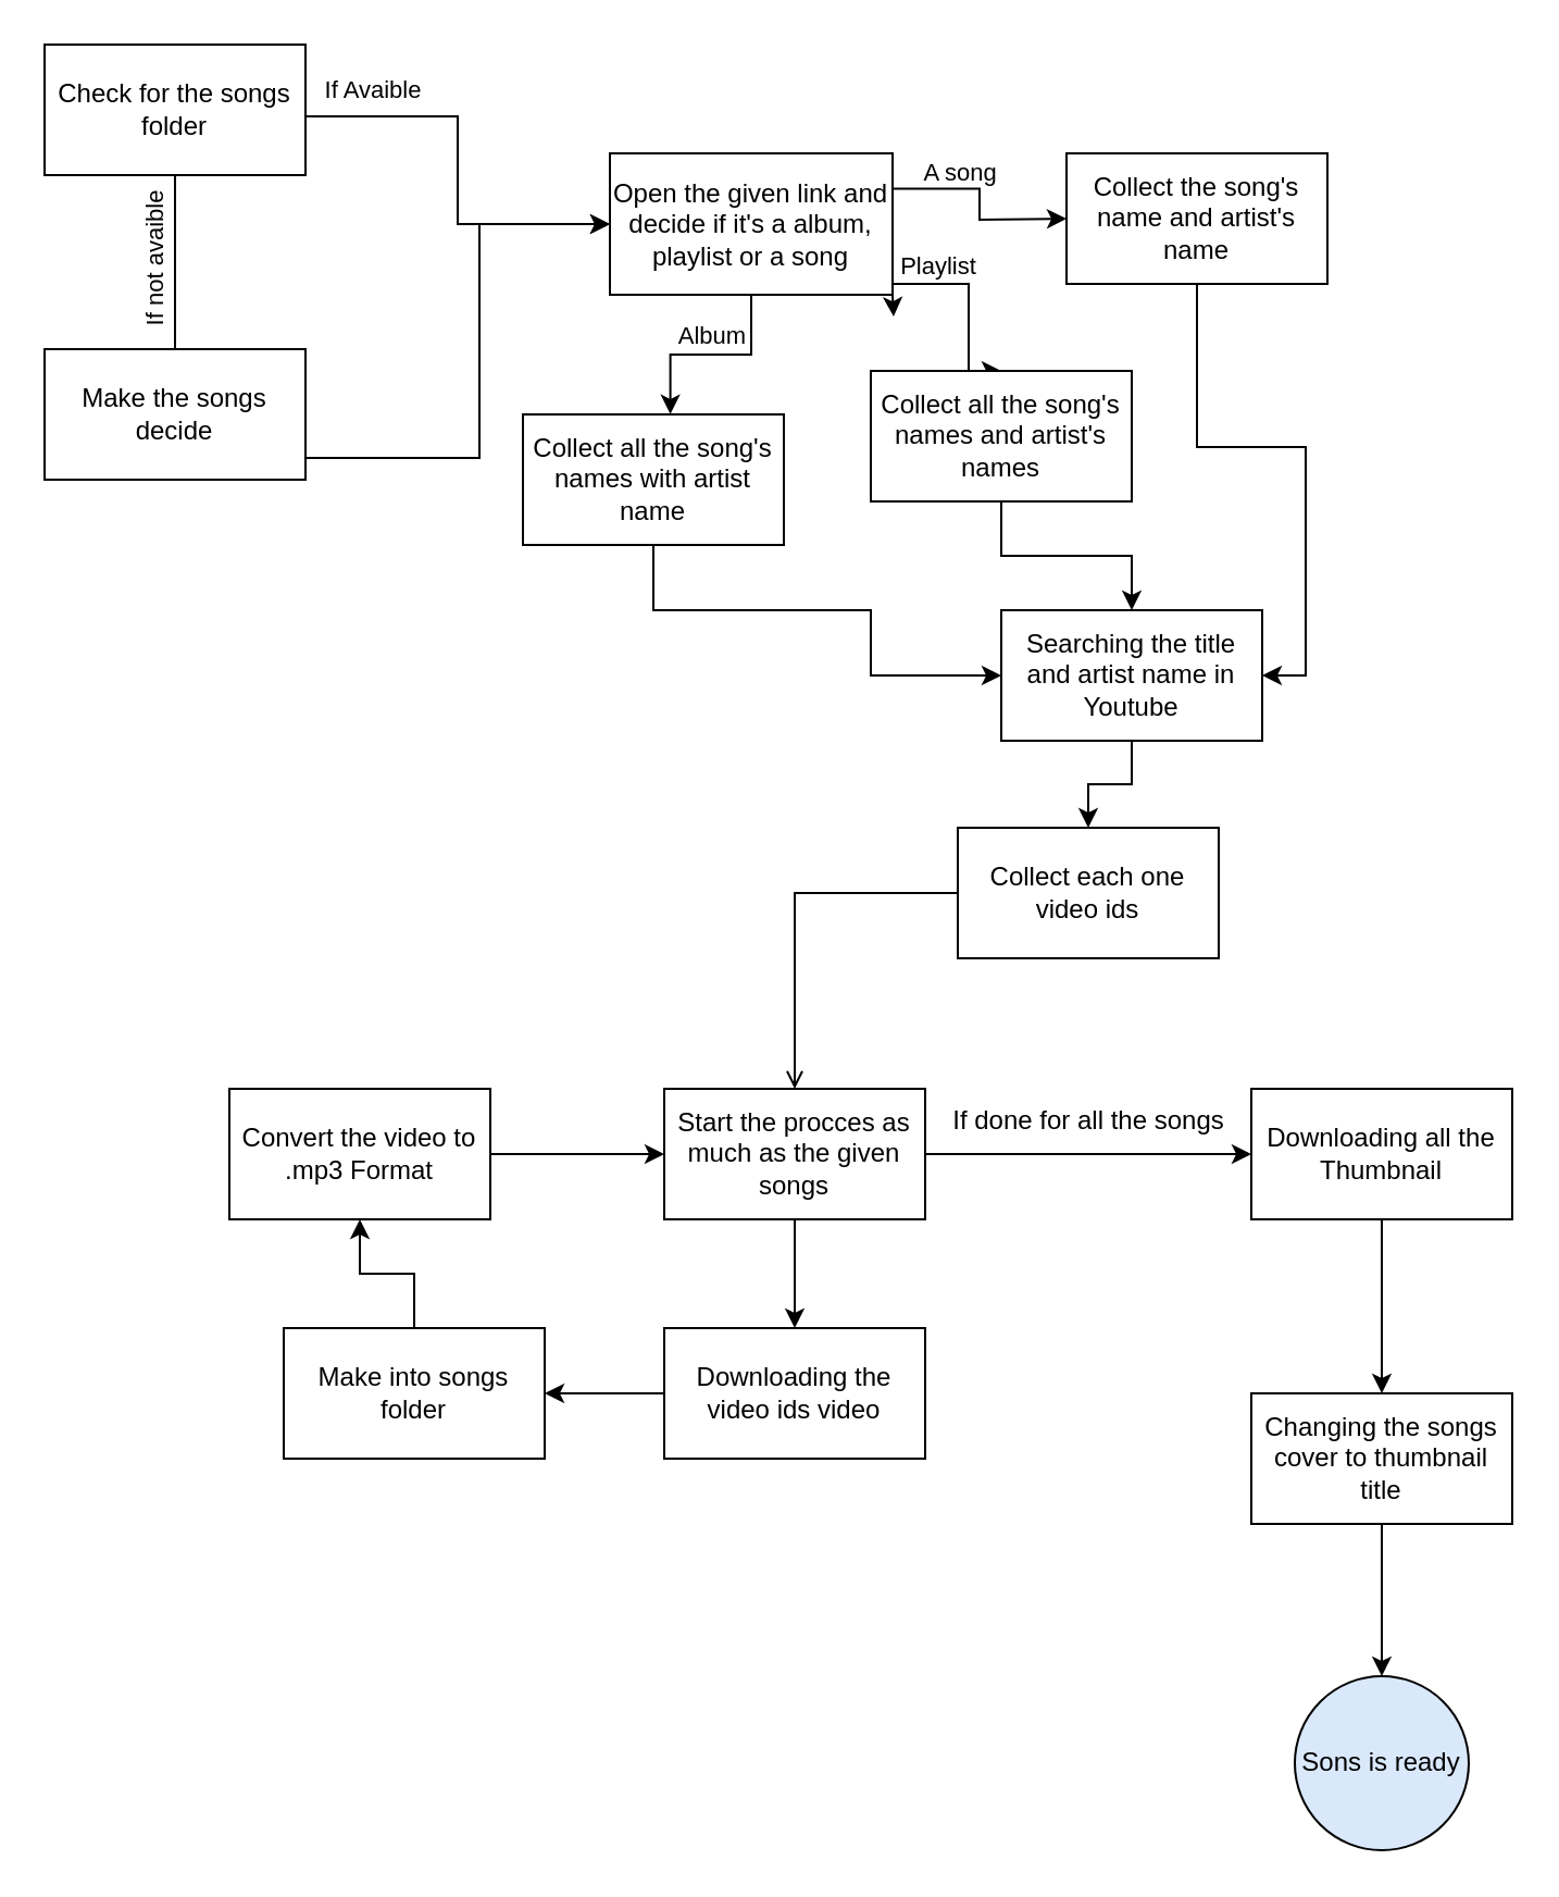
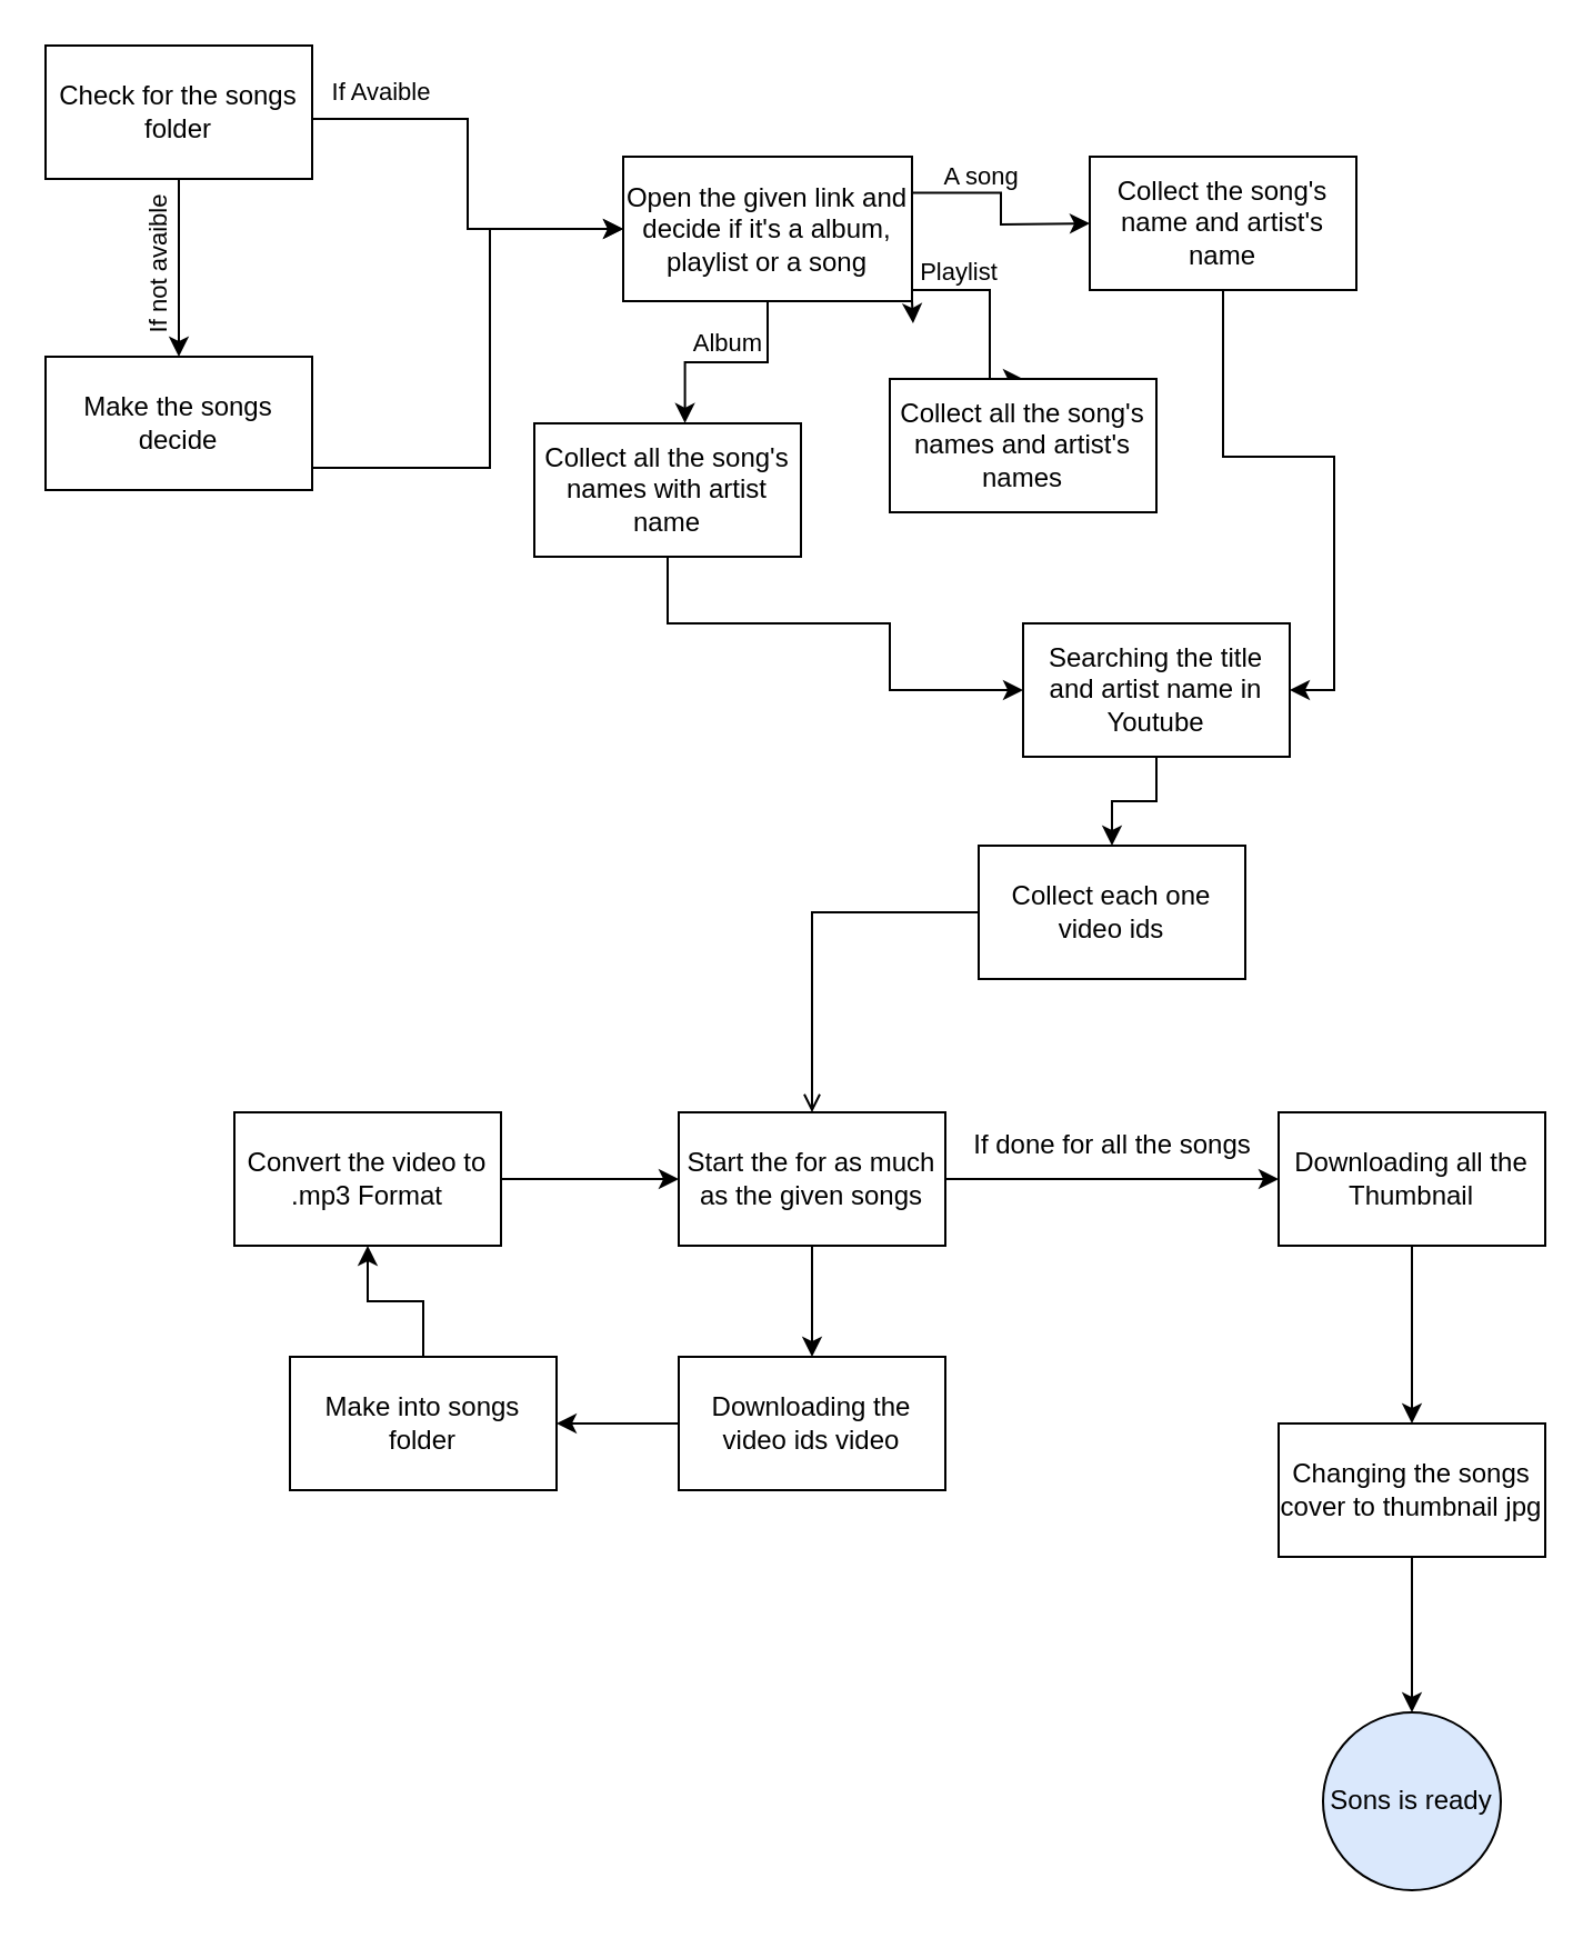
  <mxCell id="0" />
  <mxCell id="1" parent="0" />
  <mxCell id="2" value="" style="edgeStyle=orthogonalEdgeStyle;rounded=0;orthogonalLoop=1;jettySize=auto;html=1;exitX=1.001;exitY=0.55;exitDx=0;exitDy=0;exitPerimeter=0;" parent="1" source="24" target="11" edge="1"><mxGeometry relative="1" as="geometry"><mxPoint x="260" y="65.048" as="sourcePoint" /></mxGeometry></mxCell>
  <mxCell id="3" value="If Avaible" style="edgeLabel;html=1;align=center;verticalAlign=middle;resizable=0;points=[];" parent="2" vertex="1" connectable="0"><mxGeometry x="0.127" y="2" relative="1" as="geometry"><mxPoint x="-42" y="-50" as="offset" /></mxGeometry></mxCell>
  <mxCell id="4" value="" style="edgeStyle=orthogonalEdgeStyle;rounded=0;orthogonalLoop=1;jettySize=auto;html=1;exitX=1;exitY=0.25;exitDx=0;exitDy=0;" parent="1" source="11" edge="1"><mxGeometry relative="1" as="geometry"><mxPoint x="490" y="100" as="targetPoint" /></mxGeometry></mxCell>
  <mxCell id="5" value="A song" style="edgeLabel;html=1;align=center;verticalAlign=middle;resizable=0;points=[];" parent="4" vertex="1" connectable="0"><mxGeometry x="-0.136" y="6" relative="1" as="geometry"><mxPoint x="-16" y="-9" as="offset" /></mxGeometry></mxCell>
  <mxCell id="6" value="" style="edgeStyle=orthogonalEdgeStyle;rounded=0;orthogonalLoop=1;jettySize=auto;html=1;entryX=0.5;entryY=0;entryDx=0;entryDy=0;" parent="1" source="11" target="15" edge="1"><mxGeometry relative="1" as="geometry"><mxPoint x="440" y="160" as="targetPoint" /><Array as="points"><mxPoint x="445" y="130" /></Array></mxGeometry></mxCell>
  <mxCell id="7" value="Playlist" style="edgeLabel;html=1;align=center;verticalAlign=middle;resizable=0;points=[];" parent="6" vertex="1" connectable="0"><mxGeometry x="0.278" y="-3" relative="1" as="geometry"><mxPoint x="-12" y="-32" as="offset" /></mxGeometry></mxCell>
  <mxCell id="8" value="" style="edgeStyle=orthogonalEdgeStyle;rounded=0;orthogonalLoop=1;jettySize=auto;html=1;entryX=0.565;entryY=-0.002;entryDx=0;entryDy=0;entryPerimeter=0;" parent="1" source="11" target="17" edge="1"><mxGeometry relative="1" as="geometry" /></mxCell>
  <mxCell id="9" value="Album" style="edgeLabel;html=1;align=center;verticalAlign=middle;resizable=0;points=[];" parent="8" vertex="1" connectable="0"><mxGeometry x="-0.077" y="-4" relative="1" as="geometry"><mxPoint x="-4" y="-5" as="offset" /></mxGeometry></mxCell>
  <mxCell id="10" style="edgeStyle=orthogonalEdgeStyle;rounded=0;orthogonalLoop=1;jettySize=auto;html=1;exitX=1;exitY=1;exitDx=0;exitDy=0;" parent="1" source="11" edge="1"><mxGeometry relative="1" as="geometry"><mxPoint x="410.476" y="145.048" as="targetPoint" /></mxGeometry></mxCell>
  <mxCell id="11" value="Open the given link and decide if it's a album, playlist or a song" style="whiteSpace=wrap;html=1;" parent="1" vertex="1"><mxGeometry x="280" y="70" width="130" height="65" as="geometry" /></mxCell>
  <mxCell id="12" style="edgeStyle=orthogonalEdgeStyle;rounded=0;orthogonalLoop=1;jettySize=auto;html=1;entryX=1;entryY=0.5;entryDx=0;entryDy=0;" parent="1" source="13" target="19" edge="1"><mxGeometry relative="1" as="geometry" /></mxCell>
  <mxCell id="13" value="Collect the song's name and artist's name" style="whiteSpace=wrap;html=1;" parent="1" vertex="1"><mxGeometry x="490" y="70" width="120" height="60" as="geometry" /></mxCell>
- <mxCell id="14" style="edgeStyle=orthogonalEdgeStyle;rounded=0;orthogonalLoop=1;jettySize=auto;html=1;entryX=0.5;entryY=0;entryDx=0;entryDy=0;" parent="1" source="15" target="19" edge="1"><mxGeometry relative="1" as="geometry" /></mxCell>
  <mxCell id="15" value="Collect all the song's names and artist's names" style="whiteSpace=wrap;html=1;" parent="1" vertex="1"><mxGeometry x="400" y="170" width="120" height="60" as="geometry" /></mxCell>
  <mxCell id="16" style="edgeStyle=orthogonalEdgeStyle;rounded=0;orthogonalLoop=1;jettySize=auto;html=1;entryX=0;entryY=0.5;entryDx=0;entryDy=0;" parent="1" source="17" target="19" edge="1"><mxGeometry relative="1" as="geometry"><Array as="points"><mxPoint x="300" y="280" /><mxPoint x="400" y="280" /><mxPoint x="400" y="310" /></Array></mxGeometry></mxCell>
  <mxCell id="17" value="Collect all the song's names with artist name" style="whiteSpace=wrap;html=1;" parent="1" vertex="1"><mxGeometry x="240" y="190" width="120" height="60" as="geometry" /></mxCell>
  <mxCell id="18" value="" style="edgeStyle=orthogonalEdgeStyle;rounded=0;orthogonalLoop=1;jettySize=auto;html=1;" parent="1" source="19" target="21" edge="1"><mxGeometry relative="1" as="geometry" /></mxCell>
  <mxCell id="19" value="Searching the title and artist name in Youtube" style="whiteSpace=wrap;html=1;" parent="1" vertex="1"><mxGeometry x="460" y="280" width="120" height="60" as="geometry" /></mxCell>
  <mxCell id="20" value="" style="edgeStyle=orthogonalEdgeStyle;rounded=0;orthogonalLoop=1;jettySize=auto;html=1;endArrow=open;" parent="1" source="21" target="29" edge="1"><mxGeometry relative="1" as="geometry" /></mxCell>
  <mxCell id="21" value="Collect each one video ids" style="whiteSpace=wrap;html=1;" parent="1" vertex="1"><mxGeometry x="440" y="380" width="120" height="60" as="geometry" /></mxCell>
- <mxCell id="22" value="" style="edgeStyle=orthogonalEdgeStyle;rounded=0;orthogonalLoop=1;jettySize=auto;html=1;endArrow=none;" parent="1" source="24" target="26" edge="1"><mxGeometry relative="1" as="geometry" /></mxCell>
+ <mxCell id="22" value="" style="edgeStyle=orthogonalEdgeStyle;rounded=0;orthogonalLoop=1;jettySize=auto;html=1;" parent="1" source="24" target="26" edge="1"><mxGeometry relative="1" as="geometry" /></mxCell>
  <mxCell id="23" value="If not avaible" style="edgeLabel;html=1;align=center;verticalAlign=middle;resizable=0;points=[];rotation=-90;" parent="22" vertex="1" connectable="0"><mxGeometry x="0.042" y="-5" relative="1" as="geometry"><mxPoint x="-5" y="-2" as="offset" /></mxGeometry></mxCell>
  <mxCell id="24" value="Check for the songs folder" style="whiteSpace=wrap;html=1;" parent="1" vertex="1"><mxGeometry x="20" y="20" width="120" height="60" as="geometry" /></mxCell>
  <mxCell id="25" style="edgeStyle=orthogonalEdgeStyle;rounded=0;orthogonalLoop=1;jettySize=auto;html=1;entryX=0;entryY=0.5;entryDx=0;entryDy=0;" parent="1" source="26" target="11" edge="1"><mxGeometry relative="1" as="geometry"><mxPoint x="210" y="100" as="targetPoint" /><Array as="points"><mxPoint x="220" y="210" /><mxPoint x="220" y="103" /></Array></mxGeometry></mxCell>
  <mxCell id="26" value="Make the songs decide" style="whiteSpace=wrap;html=1;" parent="1" vertex="1"><mxGeometry x="20" y="160" width="120" height="60" as="geometry" /></mxCell>
  <mxCell id="27" value="" style="edgeStyle=orthogonalEdgeStyle;rounded=0;orthogonalLoop=1;jettySize=auto;html=1;" parent="1" source="29" target="31" edge="1"><mxGeometry relative="1" as="geometry" /></mxCell>
  <mxCell id="28" value="" style="edgeStyle=orthogonalEdgeStyle;rounded=0;orthogonalLoop=1;jettySize=auto;html=1;" parent="1" source="29" edge="1"><mxGeometry relative="1" as="geometry"><mxPoint x="575" y="530" as="targetPoint" /></mxGeometry></mxCell>
- <mxCell id="29" value="Start the procces as much as the given songs" style="whiteSpace=wrap;html=1;" parent="1" vertex="1"><mxGeometry x="305" y="500" width="120" height="60" as="geometry" /></mxCell>
+ <mxCell id="29" value="Start the for as much as the given songs" style="whiteSpace=wrap;html=1;" parent="1" vertex="1"><mxGeometry x="305" y="500" width="120" height="60" as="geometry" /></mxCell>
  <mxCell id="30" value="" style="edgeStyle=orthogonalEdgeStyle;rounded=0;orthogonalLoop=1;jettySize=auto;html=1;" parent="1" source="31" target="33" edge="1"><mxGeometry relative="1" as="geometry" /></mxCell>
  <mxCell id="31" value="Downloading the video ids video" style="whiteSpace=wrap;html=1;" parent="1" vertex="1"><mxGeometry x="305" y="610" width="120" height="60" as="geometry" /></mxCell>
  <mxCell id="32" value="" style="edgeStyle=orthogonalEdgeStyle;rounded=0;orthogonalLoop=1;jettySize=auto;html=1;" parent="1" source="33" target="35" edge="1"><mxGeometry relative="1" as="geometry" /></mxCell>
  <mxCell id="33" value="Make into songs folder" style="whiteSpace=wrap;html=1;" parent="1" vertex="1"><mxGeometry x="130" y="610" width="120" height="60" as="geometry" /></mxCell>
  <mxCell id="34" value="" style="edgeStyle=orthogonalEdgeStyle;rounded=0;orthogonalLoop=1;jettySize=auto;html=1;" parent="1" source="35" target="29" edge="1"><mxGeometry relative="1" as="geometry" /></mxCell>
  <mxCell id="35" value="Convert the video to .mp3 Format" style="whiteSpace=wrap;html=1;" parent="1" vertex="1"><mxGeometry x="105" y="500" width="120" height="60" as="geometry" /></mxCell>
  <mxCell id="36" value="If done for all the songs" style="text;html=1;align=center;verticalAlign=middle;resizable=0;points=[];autosize=1;strokeColor=none;fillColor=none;" parent="1" vertex="1"><mxGeometry x="425" y="500" width="150" height="30" as="geometry" /></mxCell>
  <mxCell id="37" value="" style="edgeStyle=orthogonalEdgeStyle;rounded=0;orthogonalLoop=1;jettySize=auto;html=1;" edge="1" parent="1" source="38" target="40"><mxGeometry relative="1" as="geometry" /></mxCell>
  <mxCell id="38" value="Downloading all the Thumbnail" style="whiteSpace=wrap;html=1;" vertex="1" parent="1"><mxGeometry x="575" y="500" width="120" height="60" as="geometry" /></mxCell>
  <mxCell id="39" value="" style="edgeStyle=orthogonalEdgeStyle;rounded=0;orthogonalLoop=1;jettySize=auto;html=1;" edge="1" parent="1" source="40" target="41"><mxGeometry relative="1" as="geometry" /></mxCell>
- <mxCell id="40" value="Changing the songs cover to thumbnail title" style="whiteSpace=wrap;html=1;" vertex="1" parent="1"><mxGeometry x="575" y="640" width="120" height="60" as="geometry" /></mxCell>
+ <mxCell id="40" value="Changing the songs cover to thumbnail jpg" style="whiteSpace=wrap;html=1;" vertex="1" parent="1"><mxGeometry x="575" y="640" width="120" height="60" as="geometry" /></mxCell>
  <mxCell id="41" value="Sons is ready" style="ellipse;whiteSpace=wrap;html=1;fillColor=#dae8fc;" vertex="1" parent="1"><mxGeometry x="595" y="770" width="80" height="80" as="geometry" /></mxCell>
